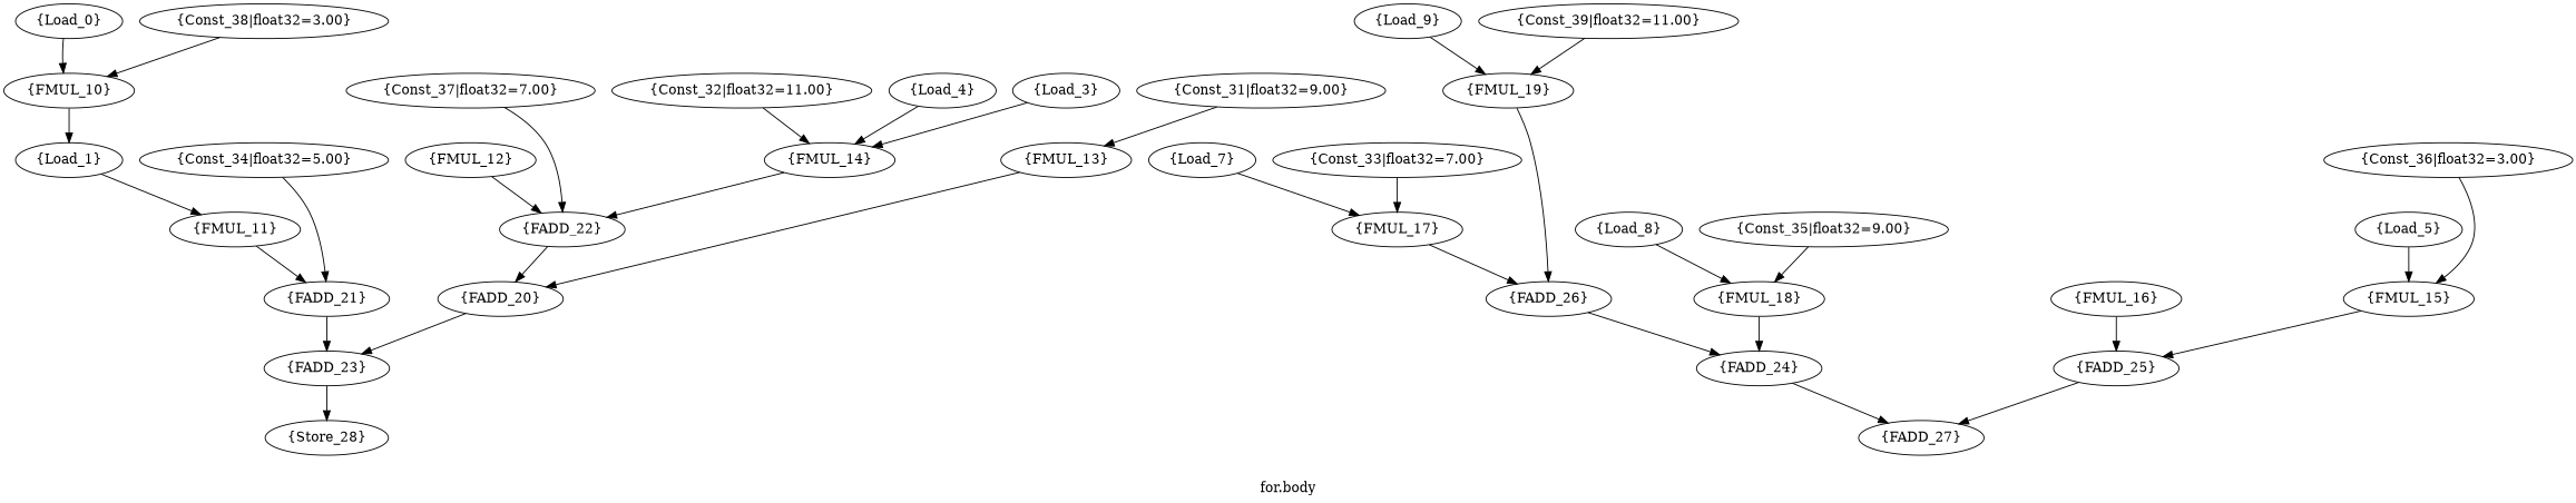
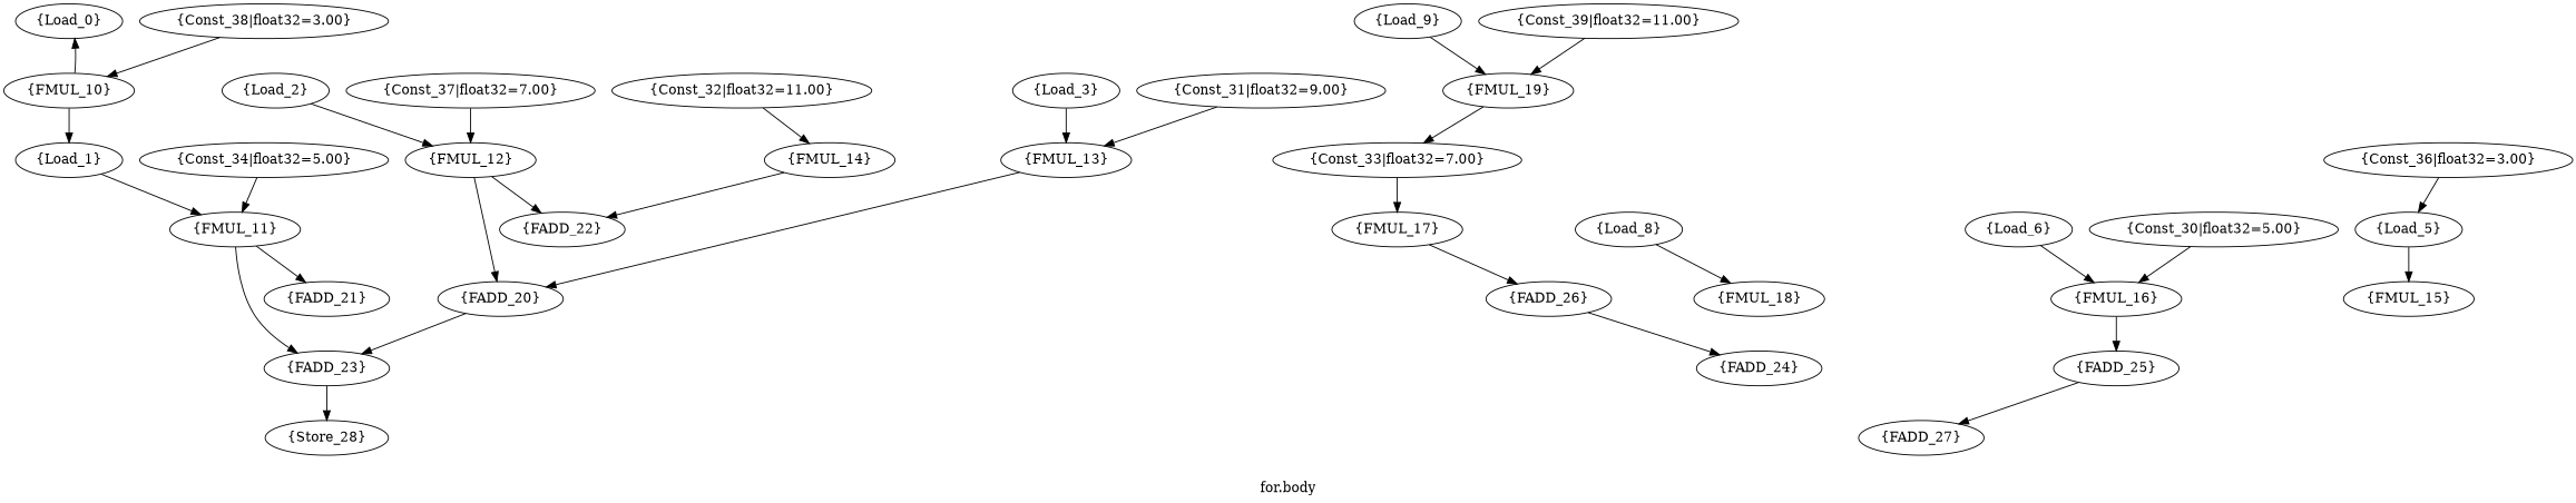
  strict digraph {
    label="for.body"
    node [opcode=INPUT]
    edge [driver=outPinA load=inPinA]
    n1 [label="{Load_0}"]
    n2 [label="{FMUL_10}" opcode=FMUL]
    n3 [label="{Load_1}"]
    n4 [label="{FMUL_11}" opcode=FMUL]
    n5 [label="{FADD_21}" opcode=FADD]
+   n6 [label="{Load_2}"]
    n7 [label="{FMUL_12}" opcode=FMUL]
    n8 [label="{FADD_22}" opcode=FADD]
    n9 [label="{Load_3}"]
    n10 [label="{FMUL_13}" opcode=FMUL]
    n11 [label="{FADD_20}" opcode=FADD]
-   n12 [label="{Load_4}"]
    n13 [label="{FMUL_14}" opcode=FMUL]
    n14 [label="{Load_5}"]
    n15 [label="{FMUL_15}" opcode=FMUL]
    n16 [label="{FADD_25}" opcode=FADD]
+   n17 [label="{Load_6}"]
    n18 [label="{FMUL_16}" opcode=FMUL]
-   n19 [label="{Load_7}"]
    n20 [label="{FMUL_17}" opcode=FMUL]
    n21 [label="{FADD_26}" opcode=FADD]
    n22 [label="{Load_8}"]
    n23 [label="{FMUL_18}" opcode=FMUL]
    n24 [label="{FADD_24}" opcode=FADD]
    n25 [label="{Load_9}"]
    n26 [label="{FMUL_19}" opcode=FMUL]
    n27 [label="{FADD_23}" opcode=FADD]
    n28 [label="{FADD_27}" opcode=FADD]
    n29 [label="{Store_28}" opcode=OUTPUT]
+   n30 [constVal=1 float32=5.00 label="{Const_30|float32=5.00}" opcode=CONST]
    n31 [constVal=1 float32=9.00 label="{Const_31|float32=9.00}" opcode=CONST]
    n32 [constVal=1 float32=11.00 label="{Const_32|float32=11.00}" opcode=CONST]
    n33 [constVal=1 float32=7.00 label="{Const_33|float32=7.00}" opcode=CONST]
    n34 [constVal=1 float32=5.00 label="{Const_34|float32=5.00}" opcode=CONST]
-   n35 [constVal=1 float32=9.00 label="{Const_35|float32=9.00}" opcode=CONST]
    n36 [constVal=1 float32=3.00 label="{Const_36|float32=3.00}" opcode=CONST]
    n37 [constVal=1 float32=7.00 label="{Const_37|float32=7.00}" opcode=CONST]
    n38 [constVal=1 float32=3.00 label="{Const_38|float32=3.00}" opcode=CONST]
    n39 [constVal=1 float32=11.00 label="{Const_39|float32=11.00}" opcode=CONST]
-   n1 -> n2
+   n2 -> n1
    n2 -> n3
    n3 -> n4
    n4 -> n5 [load=inPinB]
-   n5 -> n27
+   n4 -> n27
+   n6 -> n7
    n7 -> n8
-   n8 -> n11 [load=inPinB]
-   n9 -> n13
+   n7 -> n11 [load=inPinB]
+   n9 -> n10
    n10 -> n11
    n11 -> n27 [load=inPinB]
-   n12 -> n13
    n13 -> n8 [load=inPinB]
    n14 -> n15
-   n15 -> n16
    n16 -> n28
+   n17 -> n18
    n18 -> n16 [load=inPinB]
-   n19 -> n20
    n20 -> n21
    n21 -> n24 [load=inPinB]
    n22 -> n23
-   n23 -> n24
-   n24 -> n28 [load=inPinB]
    n25 -> n26
-   n26 -> n21 [load=inPinB]
+   n26 -> n33 [load=inPinB]
    n27 -> n29
+   n30 -> n18 [load=inPinB]
    n31 -> n10 [load=inPinB]
    n32 -> n13 [load=inPinB]
    n33 -> n20 [load=inPinB]
-   n34 -> n5 [load=inPinB]
-   n35 -> n23 [load=inPinB]
-   n36 -> n15 [load=inPinB]
-   n37 -> n8 [load=inPinB]
+   n34 -> n4 [load=inPinB]
+   n36 -> n14 [load=inPinB]
+   n37 -> n7 [load=inPinB]
    n38 -> n2 [load=inPinB]
    n39 -> n26 [load=inPinB]
  }
